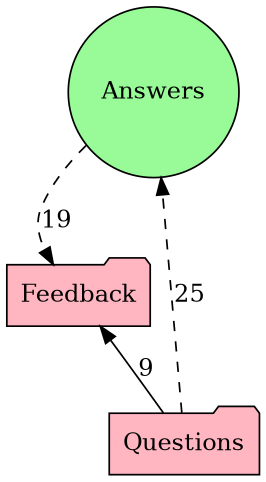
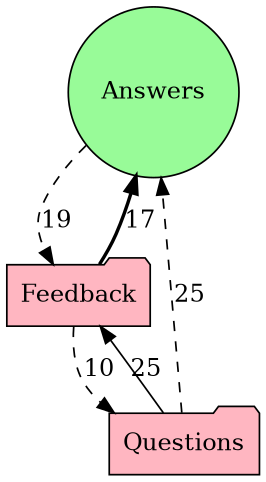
  digraph {
    node [fillcolor=lightpink group=a shape=folder style=filled]
    edge [style=dashed]
    Answers [fillcolor=palegreen shape=circle]
    Questions
    Feedback
    Answers -> Feedback [label=19]
    Answers -> Feedback [style=invis]
    Questions -> Answers [label=25]
    Questions -> Answers [style=invis]
-   Questions -> Feedback [label=9 style=solid]
+   Questions -> Feedback [label=25 style=solid]
+   Feedback -> Answers [label=17 style=bold]
+   Feedback -> Questions [label=10]
  }
